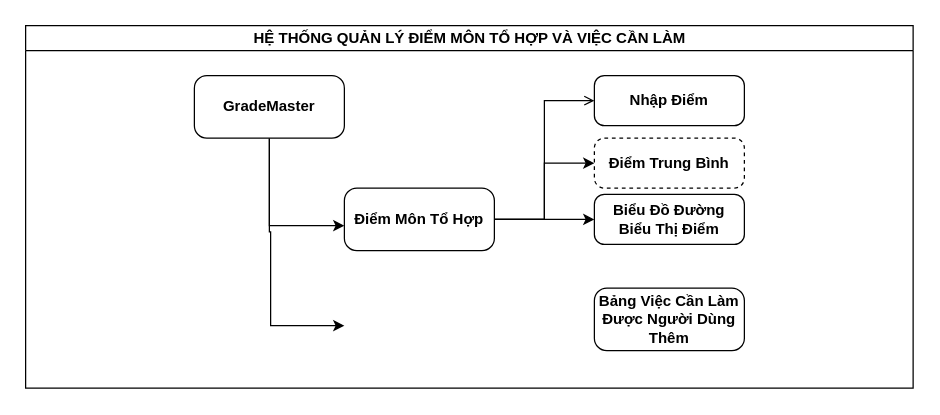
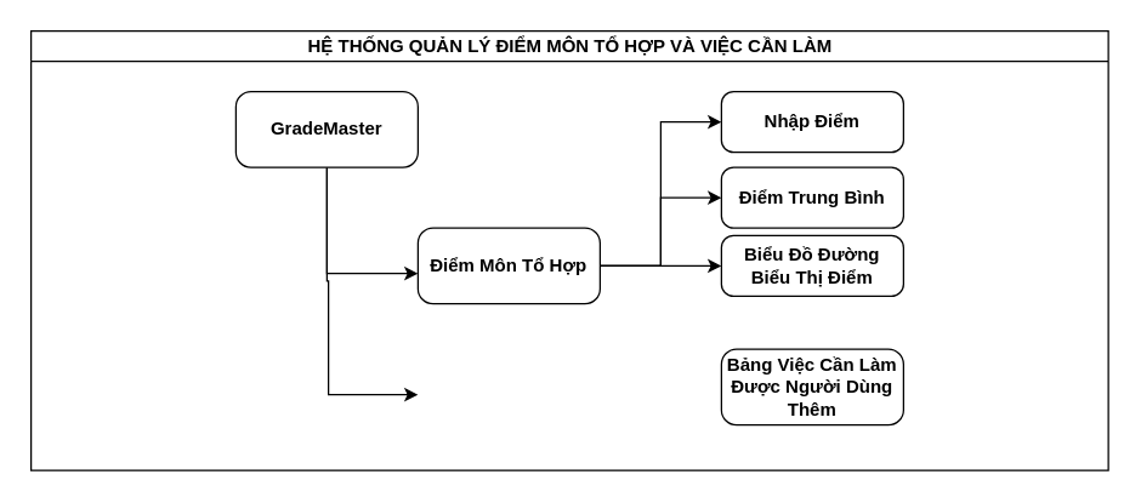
  <mxCell id="0" />
  <mxCell id="1" parent="0" />
  <mxCell id="2" value="HỆ THỐNG QUẢN LÝ ĐIỂM MÔN TỔ HỢP VÀ VIỆC CẦN LÀM" style="swimlane;html=1;startSize=20;horizontal=1;containerType=tree;glass=0;" parent="1" vertex="1"><mxGeometry x="20" y="20" width="710" height="290" as="geometry"><mxRectangle x="59" y="80" width="390" height="30" as="alternateBounds" /></mxGeometry></mxCell>
  <mxCell id="3" style="edgeStyle=orthogonalEdgeStyle;rounded=0;orthogonalLoop=1;jettySize=auto;html=1;" edge="1" parent="2" source="5"><mxGeometry relative="1" as="geometry"><mxPoint x="255" y="240" as="targetPoint" /><Array as="points"><mxPoint x="195" y="165" /><mxPoint x="196" y="165" /><mxPoint x="196" y="240" /></Array></mxGeometry></mxCell>
  <mxCell id="4" style="edgeStyle=orthogonalEdgeStyle;rounded=0;orthogonalLoop=1;jettySize=auto;html=1;" edge="1" parent="2" source="5"><mxGeometry relative="1" as="geometry"><mxPoint x="255" y="160" as="targetPoint" /><Array as="points"><mxPoint x="195" y="160" /></Array></mxGeometry></mxCell>
  <mxCell id="5" value="&lt;b&gt;GradeMaster&lt;/b&gt;" style="rounded=1;whiteSpace=wrap;html=1;arcSize=20;" vertex="1" parent="2"><mxGeometry x="135" y="40" width="120" height="50" as="geometry" /></mxCell>
- <mxCell id="6" style="edgeStyle=orthogonalEdgeStyle;rounded=0;orthogonalLoop=1;jettySize=auto;html=1;entryX=0;entryY=0.5;entryDx=0;entryDy=0;endArrow=open;" edge="1" parent="2" source="9" target="10"><mxGeometry relative="1" as="geometry"><mxPoint x="415" y="80" as="targetPoint" /><Array as="points"><mxPoint x="415" y="155" /><mxPoint x="415" y="60" /></Array></mxGeometry></mxCell>
+ <mxCell id="6" style="edgeStyle=orthogonalEdgeStyle;rounded=0;orthogonalLoop=1;jettySize=auto;html=1;entryX=0;entryY=0.5;entryDx=0;entryDy=0;" edge="1" parent="2" source="9" target="10"><mxGeometry relative="1" as="geometry"><mxPoint x="415" y="80" as="targetPoint" /><Array as="points"><mxPoint x="415" y="155" /><mxPoint x="415" y="60" /></Array></mxGeometry></mxCell>
  <mxCell id="7" style="edgeStyle=orthogonalEdgeStyle;rounded=0;orthogonalLoop=1;jettySize=auto;html=1;exitX=1;exitY=0.5;exitDx=0;exitDy=0;entryX=0;entryY=0.5;entryDx=0;entryDy=0;" edge="1" parent="2" source="9" target="11"><mxGeometry relative="1" as="geometry" /></mxCell>
  <mxCell id="8" style="edgeStyle=orthogonalEdgeStyle;rounded=0;orthogonalLoop=1;jettySize=auto;html=1;entryX=0;entryY=0.5;entryDx=0;entryDy=0;" edge="1" parent="2" source="9" target="12"><mxGeometry relative="1" as="geometry" /></mxCell>
  <mxCell id="9" value="&lt;b&gt;Điểm Môn Tổ Hợp&lt;/b&gt;" style="rounded=1;whiteSpace=wrap;html=1;arcSize=20;" vertex="1" parent="2"><mxGeometry x="255" y="130" width="120" height="50" as="geometry" /></mxCell>
  <mxCell id="10" value="&lt;b&gt;Nhập Điểm&lt;/b&gt;" style="rounded=1;whiteSpace=wrap;html=1;arcSize=20;" vertex="1" parent="2"><mxGeometry x="455" y="40" width="120" height="40" as="geometry" /></mxCell>
- <mxCell id="11" value="&lt;b&gt;Điểm Trung Bình&lt;/b&gt;" style="rounded=1;whiteSpace=wrap;html=1;arcSize=20;dashed=1;" vertex="1" parent="2"><mxGeometry x="455" y="90" width="120" height="40" as="geometry" /></mxCell>
+ <mxCell id="11" value="&lt;b&gt;Điểm Trung Bình&lt;/b&gt;" style="rounded=1;whiteSpace=wrap;html=1;arcSize=20;" vertex="1" parent="2"><mxGeometry x="455" y="90" width="120" height="40" as="geometry" /></mxCell>
  <mxCell id="12" value="&lt;b&gt;Biểu Đồ Đường Biểu Thị Điểm&lt;/b&gt;" style="rounded=1;whiteSpace=wrap;html=1;arcSize=20;" vertex="1" parent="2"><mxGeometry x="455" y="135" width="120" height="40" as="geometry" /></mxCell>
  <mxCell id="13" value="&lt;b&gt;Bảng Việc Cần Làm Được Người Dùng Thêm&lt;/b&gt;" style="rounded=1;whiteSpace=wrap;html=1;arcSize=20;" vertex="1" parent="2"><mxGeometry x="455" y="210" width="120" height="50" as="geometry" /></mxCell>
